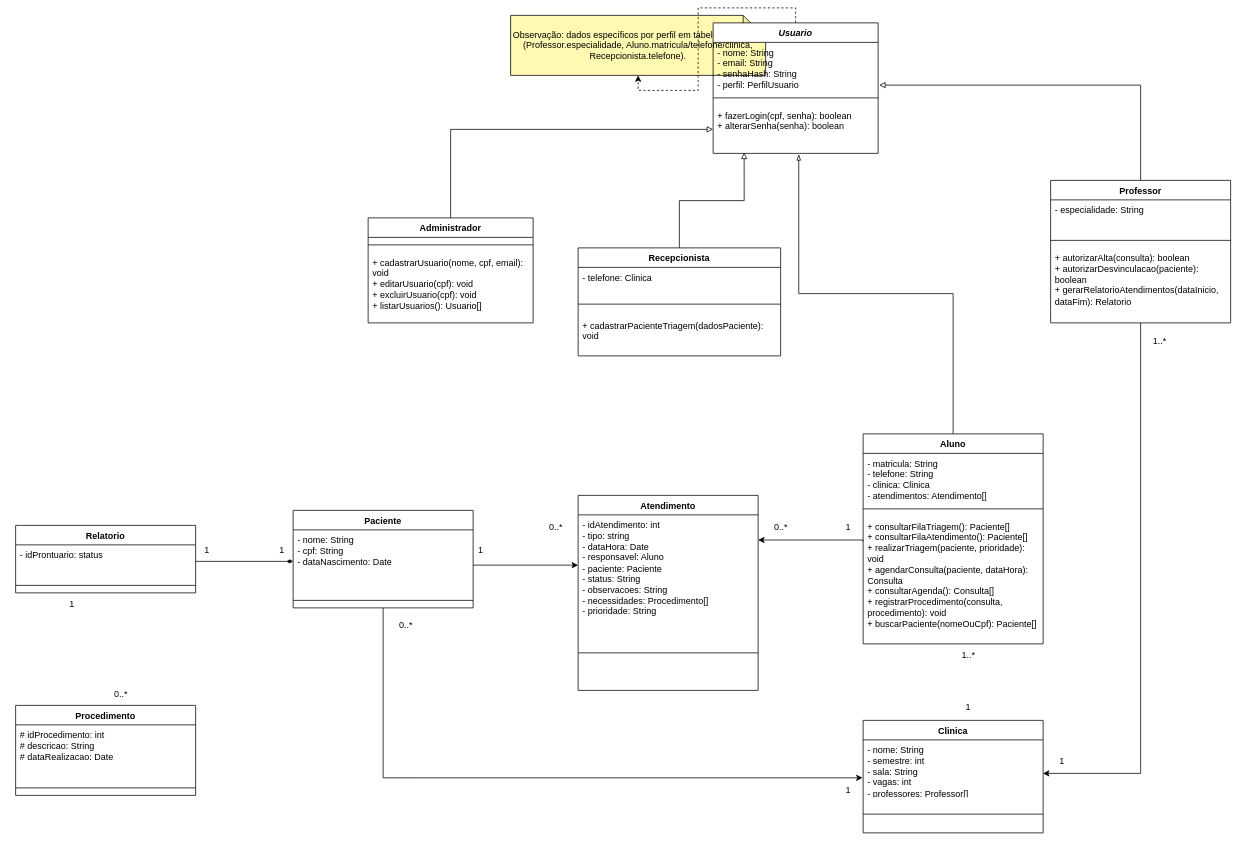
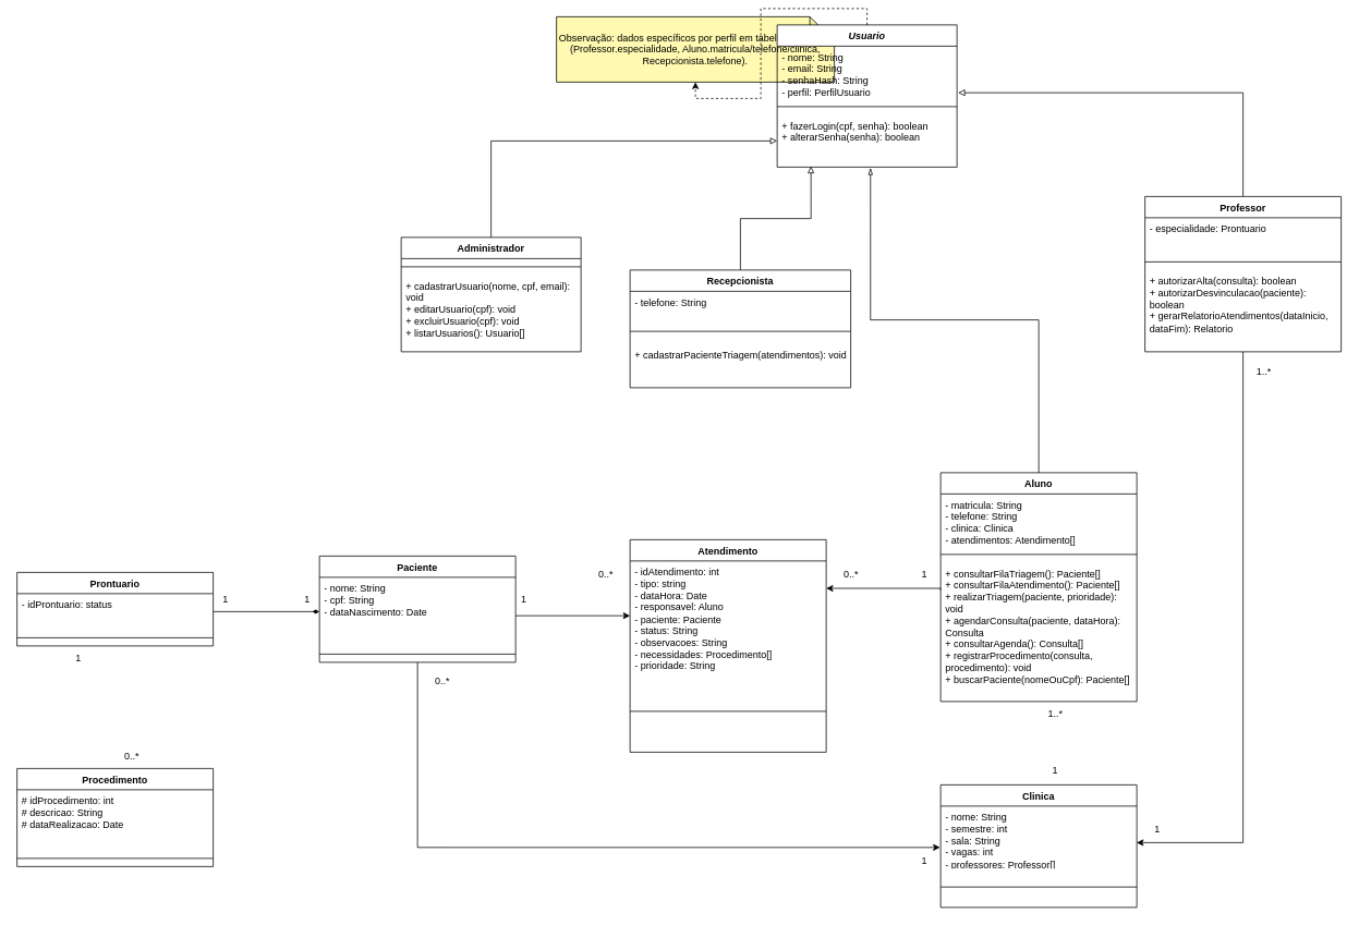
  <mxCell id="0" />
  <mxCell id="1" parent="0" />
  <mxCell id="2" value="Observação: dados específicos por perfil em tabelas auxiliares (Professor.especialidade, Aluno.matricula/telefone/clinica, Recepcionista.telefone)." style="shape=note;whiteSpace=wrap;html=1;backgroundOutline=1;darkOpacity=0.05;fillColor=#FFF9B1;strokeColor=#000000;" vertex="1" parent="1"><mxGeometry x="680" y="20" width="340" height="80" as="geometry" /></mxCell>
  <mxCell id="3" style="edgeStyle=orthogonalEdgeStyle;rounded=0;orthogonalLoop=1;jettySize=auto;html=1;dashed=1;" edge="1" parent="1" source="4" target="2"><mxGeometry relative="1" as="geometry" /></mxCell>
  <mxCell id="4" value="&lt;i&gt;Usuario&lt;/i&gt;" style="swimlane;fontStyle=1;align=center;verticalAlign=top;childLayout=stackLayout;horizontal=1;startSize=26;horizontalStack=0;resizeParent=1;resizeParentMax=0;resizeLast=0;collapsible=1;marginBottom=0;whiteSpace=wrap;html=1;" vertex="1" parent="1"><mxGeometry x="950" y="30" width="220" height="174" as="geometry" /></mxCell>
  <mxCell id="5" value="&lt;div&gt;- nome: String&lt;/div&gt;&lt;div&gt;- email: String&lt;/div&gt;&lt;div&gt;- senhaHash: String&lt;/div&gt;&lt;div&gt;- perfil: PerfilUsuario&lt;/div&gt;" style="text;strokeColor=none;fillColor=none;align=left;verticalAlign=top;spacingLeft=4;spacingRight=4;overflow=hidden;rotatable=0;points=[[0,0.5],[1,0.5]];portConstraint=eastwest;whiteSpace=wrap;html=1;" vertex="1" parent="4"><mxGeometry y="26" width="220" height="64" as="geometry" /></mxCell>
  <mxCell id="6" value="" style="line;strokeWidth=1;fillColor=none;align=left;verticalAlign=middle;spacingTop=-1;spacingLeft=3;spacingRight=3;rotatable=0;labelPosition=right;points=[];portConstraint=eastwest;strokeColor=inherit;" vertex="1" parent="4"><mxGeometry y="90" width="220" height="20" as="geometry" /></mxCell>
  <mxCell id="7" value="&lt;div&gt;+ fazerLogin(cpf, senha): boolean&lt;/div&gt;&lt;div&gt;+ alterarSenha(senha): boolean&lt;/div&gt;" style="text;strokeColor=none;fillColor=none;align=left;verticalAlign=top;spacingLeft=4;spacingRight=4;overflow=hidden;rotatable=0;points=[[0,0.5],[1,0.5]];portConstraint=eastwest;whiteSpace=wrap;html=1;" vertex="1" parent="4"><mxGeometry y="110" width="220" height="64" as="geometry" /></mxCell>
  <mxCell id="8" style="edgeStyle=orthogonalEdgeStyle;rounded=0;orthogonalLoop=1;jettySize=auto;html=1;endArrow=block;endFill=0;" edge="1" parent="1" source="9" target="7"><mxGeometry relative="1" as="geometry" /></mxCell>
  <mxCell id="9" value="Administrador" style="swimlane;fontStyle=1;align=center;verticalAlign=top;childLayout=stackLayout;horizontal=1;startSize=26;horizontalStack=0;resizeParent=1;resizeParentMax=0;resizeLast=0;collapsible=1;marginBottom=0;whiteSpace=wrap;html=1;" vertex="1" parent="1"><mxGeometry x="490" y="290" width="220" height="140" as="geometry" /></mxCell>
  <mxCell id="10" value="" style="line;strokeWidth=1;fillColor=none;align=left;verticalAlign=middle;spacingTop=-1;spacingLeft=3;spacingRight=3;rotatable=0;labelPosition=right;points=[];portConstraint=eastwest;strokeColor=inherit;" vertex="1" parent="9"><mxGeometry y="26" width="220" height="20" as="geometry" /></mxCell>
  <mxCell id="11" value="+ cadastrarUsuario(nome, cpf, email): void&lt;br&gt;+ editarUsuario(cpf): void&lt;br&gt;+ excluirUsuario(cpf): void&lt;div&gt;+ listarUsuarios(): Usuario[]&lt;/div&gt;" style="text;strokeColor=none;fillColor=none;align=left;verticalAlign=top;spacingLeft=4;spacingRight=4;overflow=hidden;rotatable=0;points=[[0,0.5],[1,0.5]];portConstraint=eastwest;whiteSpace=wrap;html=1;" vertex="1" parent="9"><mxGeometry y="46" width="220" height="94" as="geometry" /></mxCell>
  <mxCell id="12" value="Recepcionista" style="swimlane;fontStyle=1;align=center;verticalAlign=top;childLayout=stackLayout;horizontal=1;startSize=26;horizontalStack=0;resizeParent=1;resizeParentMax=0;resizeLast=0;collapsible=1;marginBottom=0;whiteSpace=wrap;html=1;" vertex="1" parent="1"><mxGeometry x="770" y="330" width="270" height="144" as="geometry" /></mxCell>
- <mxCell id="13" value="&lt;div&gt;- telefone: Clinica&lt;/div&gt;" style="text;strokeColor=none;fillColor=none;align=left;verticalAlign=top;spacingLeft=4;spacingRight=4;overflow=hidden;rotatable=0;points=[[0,0.5],[1,0.5]];portConstraint=eastwest;whiteSpace=wrap;html=1;" vertex="1" parent="12"><mxGeometry y="26" width="270" height="34" as="geometry" /></mxCell>
+ <mxCell id="13" value="&lt;div&gt;- telefone: String&lt;/div&gt;" style="text;strokeColor=none;fillColor=none;align=left;verticalAlign=top;spacingLeft=4;spacingRight=4;overflow=hidden;rotatable=0;points=[[0,0.5],[1,0.5]];portConstraint=eastwest;whiteSpace=wrap;html=1;" vertex="1" parent="12"><mxGeometry y="26" width="270" height="34" as="geometry" /></mxCell>
  <mxCell id="14" value="" style="line;strokeWidth=1;fillColor=none;align=left;verticalAlign=middle;spacingTop=-1;spacingLeft=3;spacingRight=3;rotatable=0;labelPosition=right;points=[];portConstraint=eastwest;strokeColor=inherit;" vertex="1" parent="12"><mxGeometry y="60" width="270" height="30" as="geometry" /></mxCell>
- <mxCell id="15" value="+ cadastrarPacienteTriagem(dadosPaciente): void" style="text;strokeColor=none;fillColor=none;align=left;verticalAlign=top;spacingLeft=4;spacingRight=4;overflow=hidden;rotatable=0;points=[[0,0.5],[1,0.5]];portConstraint=eastwest;whiteSpace=wrap;html=1;" vertex="1" parent="12"><mxGeometry y="90" width="270" height="54" as="geometry" /></mxCell>
+ <mxCell id="15" value="+ cadastrarPacienteTriagem(atendimentos): void" style="text;strokeColor=none;fillColor=none;align=left;verticalAlign=top;spacingLeft=4;spacingRight=4;overflow=hidden;rotatable=0;points=[[0,0.5],[1,0.5]];portConstraint=eastwest;whiteSpace=wrap;html=1;" vertex="1" parent="12"><mxGeometry y="90" width="270" height="54" as="geometry" /></mxCell>
  <mxCell id="16" style="edgeStyle=orthogonalEdgeStyle;rounded=0;orthogonalLoop=1;jettySize=auto;html=1;entryX=0.999;entryY=0.604;entryDx=0;entryDy=0;entryPerimeter=0;" edge="1" parent="1" source="17" target="39"><mxGeometry relative="1" as="geometry"><mxPoint x="1400" y="1030" as="targetPoint" /><Array as="points"><mxPoint x="1520" y="1031" /></Array></mxGeometry></mxCell>
  <mxCell id="17" value="Professor" style="swimlane;fontStyle=1;align=center;verticalAlign=top;childLayout=stackLayout;horizontal=1;startSize=26;horizontalStack=0;resizeParent=1;resizeParentMax=0;resizeLast=0;collapsible=1;marginBottom=0;whiteSpace=wrap;html=1;" vertex="1" parent="1"><mxGeometry x="1400" y="240" width="240" height="190" as="geometry" /></mxCell>
- <mxCell id="18" value="&lt;div&gt;- especialidade: String&lt;/div&gt;" style="text;strokeColor=none;fillColor=none;align=left;verticalAlign=top;spacingLeft=4;spacingRight=4;overflow=hidden;rotatable=0;points=[[0,0.5],[1,0.5]];portConstraint=eastwest;whiteSpace=wrap;html=1;" vertex="1" parent="17"><mxGeometry y="26" width="240" height="44" as="geometry" /></mxCell>
+ <mxCell id="18" value="&lt;div&gt;- especialidade: Prontuario&lt;/div&gt;" style="text;strokeColor=none;fillColor=none;align=left;verticalAlign=top;spacingLeft=4;spacingRight=4;overflow=hidden;rotatable=0;points=[[0,0.5],[1,0.5]];portConstraint=eastwest;whiteSpace=wrap;html=1;" vertex="1" parent="17"><mxGeometry y="26" width="240" height="44" as="geometry" /></mxCell>
  <mxCell id="19" value="" style="line;strokeWidth=1;fillColor=none;align=left;verticalAlign=middle;spacingTop=-1;spacingLeft=3;spacingRight=3;rotatable=0;labelPosition=right;points=[];portConstraint=eastwest;strokeColor=inherit;" vertex="1" parent="17"><mxGeometry y="70" width="240" height="20" as="geometry" /></mxCell>
  <mxCell id="20" value="+ autorizarAlta(consulta): boolean&lt;br&gt;+ autorizarDesvinculacao(paciente): boolean&lt;div&gt;+ gerarRelatorioAtendimentos(dataInicio, dataFim): Relatorio&lt;/div&gt;" style="text;strokeColor=none;fillColor=none;align=left;verticalAlign=top;spacingLeft=4;spacingRight=4;overflow=hidden;rotatable=0;points=[[0,0.5],[1,0.5]];portConstraint=eastwest;whiteSpace=wrap;html=1;" vertex="1" parent="17"><mxGeometry y="90" width="240" height="100" as="geometry" /></mxCell>
  <mxCell id="21" value="Aluno" style="swimlane;fontStyle=1;align=center;verticalAlign=top;childLayout=stackLayout;horizontal=1;startSize=26;horizontalStack=0;resizeParent=1;resizeParentMax=0;resizeLast=0;collapsible=1;marginBottom=0;whiteSpace=wrap;html=1;" vertex="1" parent="1"><mxGeometry x="1150" y="578" width="240" height="280" as="geometry" /></mxCell>
  <mxCell id="22" value="&lt;div&gt;- matricula: String&lt;/div&gt;&lt;div&gt;- telefone: String&lt;/div&gt;&lt;div&gt;- clinica: Clinica&lt;/div&gt;&lt;div&gt;- atendimentos: Atendimento[]&lt;/div&gt;" style="text;strokeColor=none;fillColor=none;align=left;verticalAlign=top;spacingLeft=4;spacingRight=4;overflow=hidden;rotatable=0;points=[[0,0.5],[1,0.5]];portConstraint=eastwest;whiteSpace=wrap;html=1;" vertex="1" parent="21"><mxGeometry y="26" width="240" height="64" as="geometry" /></mxCell>
  <mxCell id="23" value="" style="line;strokeWidth=1;fillColor=none;align=left;verticalAlign=middle;spacingTop=-1;spacingLeft=3;spacingRight=3;rotatable=0;labelPosition=right;points=[];portConstraint=eastwest;strokeColor=inherit;" vertex="1" parent="21"><mxGeometry y="90" width="240" height="20" as="geometry" /></mxCell>
  <mxCell id="24" value="+ consultarFilaTriagem(): Paciente[]&lt;br&gt;+ consultarFilaAtendimento(): Paciente[]&lt;br&gt;+ realizarTriagem(paciente, prioridade): void&lt;div&gt;+ agendarConsulta(paciente, dataHora): Consulta&lt;br&gt;+ consultarAgenda(): Consulta[]&lt;br&gt;+ registrarProcedimento(consulta, procedimento): void&lt;br&gt;+ buscarPaciente(nomeOuCpf): Paciente[]&lt;br&gt;&lt;br&gt;&lt;/div&gt;" style="text;strokeColor=none;fillColor=none;align=left;verticalAlign=top;spacingLeft=4;spacingRight=4;overflow=hidden;rotatable=0;points=[[0,0.5],[1,0.5]];portConstraint=eastwest;whiteSpace=wrap;html=1;" vertex="1" parent="21"><mxGeometry y="110" width="240" height="170" as="geometry" /></mxCell>
  <mxCell id="25" style="edgeStyle=orthogonalEdgeStyle;rounded=0;orthogonalLoop=1;jettySize=auto;html=1;entryX=0;entryY=0.5;entryDx=0;entryDy=0;" edge="1" parent="1" source="26" target="30"><mxGeometry relative="1" as="geometry"><Array as="points"><mxPoint x="620" y="753" /><mxPoint x="620" y="753" /></Array></mxGeometry></mxCell>
  <mxCell id="26" value="Paciente" style="swimlane;fontStyle=1;align=center;verticalAlign=top;childLayout=stackLayout;horizontal=1;startSize=26;horizontalStack=0;resizeParent=1;resizeParentMax=0;resizeLast=0;collapsible=1;marginBottom=0;whiteSpace=wrap;html=1;" vertex="1" parent="1"><mxGeometry x="390" y="680" width="240" height="130" as="geometry" /></mxCell>
  <mxCell id="27" value="- nome: String&lt;div&gt;- cpf: String&lt;br&gt;- dataNascimento: Date&lt;/div&gt;" style="text;strokeColor=none;fillColor=none;align=left;verticalAlign=top;spacingLeft=4;spacingRight=4;overflow=hidden;rotatable=0;points=[[0,0.5],[1,0.5]];portConstraint=eastwest;whiteSpace=wrap;html=1;" vertex="1" parent="26"><mxGeometry y="26" width="240" height="84" as="geometry" /></mxCell>
  <mxCell id="28" value="" style="line;strokeWidth=1;fillColor=none;align=left;verticalAlign=middle;spacingTop=-1;spacingLeft=3;spacingRight=3;rotatable=0;labelPosition=right;points=[];portConstraint=eastwest;strokeColor=inherit;" vertex="1" parent="26"><mxGeometry y="110" width="240" height="20" as="geometry" /></mxCell>
  <mxCell id="29" value="Atendimento" style="swimlane;fontStyle=1;align=center;verticalAlign=top;childLayout=stackLayout;horizontal=1;startSize=26;horizontalStack=0;resizeParent=1;resizeParentMax=0;resizeLast=0;collapsible=1;marginBottom=0;whiteSpace=wrap;html=1;" vertex="1" parent="1"><mxGeometry x="770" y="660" width="240" height="260" as="geometry" /></mxCell>
  <mxCell id="30" value="- idAtendimento: int&lt;div&gt;- tipo: string&lt;/div&gt;&lt;div&gt;- dataHora: Date&lt;/div&gt;&lt;div&gt;- responsavel: Aluno&lt;/div&gt;&lt;div&gt;- paciente: Paciente&lt;/div&gt;&lt;div&gt;- status: String&lt;br&gt;- observacoes: String&lt;/div&gt;&lt;div&gt;- necessidades: Procedimento[]&lt;/div&gt;&lt;div&gt;- prioridade: String&lt;/div&gt;" style="text;strokeColor=none;fillColor=none;align=left;verticalAlign=top;spacingLeft=4;spacingRight=4;overflow=hidden;rotatable=0;points=[[0,0.5],[1,0.5]];portConstraint=eastwest;whiteSpace=wrap;html=1;" vertex="1" parent="29"><mxGeometry y="26" width="240" height="134" as="geometry" /></mxCell>
  <mxCell id="31" value="" style="line;strokeWidth=1;fillColor=none;align=left;verticalAlign=middle;spacingTop=-1;spacingLeft=3;spacingRight=3;rotatable=0;labelPosition=right;points=[];portConstraint=eastwest;strokeColor=inherit;" vertex="1" parent="29"><mxGeometry y="160" width="240" height="100" as="geometry" /></mxCell>
  <mxCell id="32" value="Procedimento" style="swimlane;fontStyle=1;align=center;verticalAlign=top;childLayout=stackLayout;horizontal=1;startSize=26;horizontalStack=0;resizeParent=1;resizeParentMax=0;resizeLast=0;collapsible=1;marginBottom=0;whiteSpace=wrap;html=1;" vertex="1" parent="1"><mxGeometry x="20" y="940" width="240" height="120" as="geometry" /></mxCell>
  <mxCell id="33" value="# idProcedimento: int&lt;br&gt;# descricao: String&lt;br&gt;# dataRealizacao: Date" style="text;strokeColor=none;fillColor=none;align=left;verticalAlign=top;spacingLeft=4;spacingRight=4;overflow=hidden;rotatable=0;points=[[0,0.5],[1,0.5]];portConstraint=eastwest;whiteSpace=wrap;html=1;" vertex="1" parent="32"><mxGeometry y="26" width="240" height="74" as="geometry" /></mxCell>
  <mxCell id="34" value="" style="line;strokeWidth=1;fillColor=none;align=left;verticalAlign=middle;spacingTop=-1;spacingLeft=3;spacingRight=3;rotatable=0;labelPosition=right;points=[];portConstraint=eastwest;strokeColor=inherit;" vertex="1" parent="32"><mxGeometry y="100" width="240" height="20" as="geometry" /></mxCell>
- <mxCell id="35" value="Relatorio" style="swimlane;fontStyle=1;align=center;verticalAlign=top;childLayout=stackLayout;horizontal=1;startSize=26;horizontalStack=0;resizeParent=1;resizeParentMax=0;resizeLast=0;collapsible=1;marginBottom=0;whiteSpace=wrap;html=1;" vertex="1" parent="1"><mxGeometry x="20" y="700" width="240" height="90" as="geometry" /></mxCell>
+ <mxCell id="35" value="Prontuario" style="swimlane;fontStyle=1;align=center;verticalAlign=top;childLayout=stackLayout;horizontal=1;startSize=26;horizontalStack=0;resizeParent=1;resizeParentMax=0;resizeLast=0;collapsible=1;marginBottom=0;whiteSpace=wrap;html=1;" vertex="1" parent="1"><mxGeometry x="20" y="700" width="240" height="90" as="geometry" /></mxCell>
  <mxCell id="36" value="- idProntuario: status" style="text;strokeColor=none;fillColor=none;align=left;verticalAlign=top;spacingLeft=4;spacingRight=4;overflow=hidden;rotatable=0;points=[[0,0.5],[1,0.5]];portConstraint=eastwest;whiteSpace=wrap;html=1;" vertex="1" parent="35"><mxGeometry y="26" width="240" height="44" as="geometry" /></mxCell>
  <mxCell id="37" value="" style="line;strokeWidth=1;fillColor=none;align=left;verticalAlign=middle;spacingTop=-1;spacingLeft=3;spacingRight=3;rotatable=0;labelPosition=right;points=[];portConstraint=eastwest;strokeColor=inherit;" vertex="1" parent="35"><mxGeometry y="70" width="240" height="20" as="geometry" /></mxCell>
  <mxCell id="38" value="Clinica" style="swimlane;fontStyle=1;align=center;verticalAlign=top;childLayout=stackLayout;horizontal=1;startSize=26;horizontalStack=0;resizeParent=1;resizeParentMax=0;resizeLast=0;collapsible=1;marginBottom=0;whiteSpace=wrap;html=1;" vertex="1" parent="1"><mxGeometry x="1150" y="960" width="240" height="150" as="geometry" /></mxCell>
  <mxCell id="39" value="- nome: String&lt;div&gt;- semestre: int&lt;/div&gt;&lt;div&gt;- sala: String&lt;/div&gt;&lt;div&gt;- vagas: int&lt;/div&gt;&lt;div&gt;- professores: Professor[]&lt;/div&gt;&lt;div&gt;- alunos: Aluno[]&lt;/div&gt;" style="text;strokeColor=none;fillColor=none;align=left;verticalAlign=top;spacingLeft=4;spacingRight=4;overflow=hidden;rotatable=0;points=[[0,0.5],[1,0.5]];portConstraint=eastwest;whiteSpace=wrap;html=1;" vertex="1" parent="38"><mxGeometry y="26" width="240" height="74" as="geometry" /></mxCell>
  <mxCell id="40" value="" style="line;strokeWidth=1;fillColor=none;align=left;verticalAlign=middle;spacingTop=-1;spacingLeft=3;spacingRight=3;rotatable=0;labelPosition=right;points=[];portConstraint=eastwest;strokeColor=inherit;" vertex="1" parent="38"><mxGeometry y="100" width="240" height="50" as="geometry" /></mxCell>
  <mxCell id="41" style="edgeStyle=orthogonalEdgeStyle;rounded=0;orthogonalLoop=1;jettySize=auto;html=1;entryX=0.188;entryY=0.984;entryDx=0;entryDy=0;entryPerimeter=0;endArrow=block;endFill=0;" edge="1" parent="1" source="12" target="7"><mxGeometry relative="1" as="geometry" /></mxCell>
  <mxCell id="42" style="edgeStyle=orthogonalEdgeStyle;rounded=0;orthogonalLoop=1;jettySize=auto;html=1;entryX=1.006;entryY=0.891;entryDx=0;entryDy=0;entryPerimeter=0;endArrow=block;endFill=0;" edge="1" parent="1" source="17" target="5"><mxGeometry relative="1" as="geometry" /></mxCell>
  <mxCell id="43" style="edgeStyle=orthogonalEdgeStyle;rounded=0;orthogonalLoop=1;jettySize=auto;html=1;entryX=0.519;entryY=1.016;entryDx=0;entryDy=0;entryPerimeter=0;endArrow=blockThin;endFill=0;" edge="1" parent="1" source="21" target="7"><mxGeometry relative="1" as="geometry" /></mxCell>
  <mxCell id="44" style="edgeStyle=orthogonalEdgeStyle;rounded=0;orthogonalLoop=1;jettySize=auto;html=1;endArrow=diamondThin;endFill=1;" edge="1" parent="1" source="36" target="27"><mxGeometry relative="1" as="geometry" /></mxCell>
  <mxCell id="45" value="1" style="text;html=1;align=center;verticalAlign=middle;resizable=0;points=[];autosize=1;strokeColor=none;fillColor=none;" vertex="1" parent="1"><mxGeometry x="260" y="718" width="30" height="30" as="geometry" /></mxCell>
  <mxCell id="46" value="1" style="text;html=1;align=center;verticalAlign=middle;resizable=0;points=[];autosize=1;strokeColor=none;fillColor=none;" vertex="1" parent="1"><mxGeometry x="360" y="718" width="30" height="30" as="geometry" /></mxCell>
  <mxCell id="47" value="0..*" style="text;html=1;align=center;verticalAlign=middle;resizable=0;points=[];autosize=1;strokeColor=none;fillColor=none;" vertex="1" parent="1"><mxGeometry x="140" y="910" width="40" height="30" as="geometry" /></mxCell>
  <mxCell id="48" value="1" style="text;html=1;align=center;verticalAlign=middle;resizable=0;points=[];autosize=1;strokeColor=none;fillColor=none;" vertex="1" parent="1"><mxGeometry x="80" y="790" width="30" height="30" as="geometry" /></mxCell>
  <mxCell id="49" value="1" style="text;html=1;align=center;verticalAlign=middle;resizable=0;points=[];autosize=1;strokeColor=none;fillColor=none;" vertex="1" parent="1"><mxGeometry x="1400" y="1000" width="30" height="30" as="geometry" /></mxCell>
  <mxCell id="50" value="1..*" style="text;html=1;align=center;verticalAlign=middle;resizable=0;points=[];autosize=1;strokeColor=none;fillColor=none;" vertex="1" parent="1"><mxGeometry x="1270" y="858" width="40" height="30" as="geometry" /></mxCell>
  <mxCell id="51" value="1" style="text;html=1;align=center;verticalAlign=middle;resizable=0;points=[];autosize=1;strokeColor=none;fillColor=none;" vertex="1" parent="1"><mxGeometry x="1275" y="928" width="30" height="30" as="geometry" /></mxCell>
  <mxCell id="52" style="edgeStyle=orthogonalEdgeStyle;rounded=0;orthogonalLoop=1;jettySize=auto;html=1;entryX=0.988;entryY=0.419;entryDx=0;entryDy=0;entryPerimeter=0;exitX=-0.001;exitY=0.197;exitDx=0;exitDy=0;exitPerimeter=0;" edge="1" parent="1" source="24"><mxGeometry relative="1" as="geometry"><mxPoint x="1152.88" y="720.5" as="sourcePoint" /><mxPoint x="1010" y="719.506" as="targetPoint" /><Array as="points"><mxPoint x="1150" y="720" /></Array></mxGeometry></mxCell>
  <mxCell id="53" value="1" style="text;html=1;align=center;verticalAlign=middle;resizable=0;points=[];autosize=1;strokeColor=none;fillColor=none;" vertex="1" parent="1"><mxGeometry x="1115" y="688" width="30" height="30" as="geometry" /></mxCell>
  <mxCell id="54" value="0..*" style="text;html=1;align=center;verticalAlign=middle;resizable=0;points=[];autosize=1;strokeColor=none;fillColor=none;" vertex="1" parent="1"><mxGeometry x="1020" y="688" width="40" height="30" as="geometry" /></mxCell>
  <mxCell id="55" value="1" style="text;html=1;align=center;verticalAlign=middle;resizable=0;points=[];autosize=1;strokeColor=none;fillColor=none;" vertex="1" parent="1"><mxGeometry x="625" y="718" width="30" height="30" as="geometry" /></mxCell>
  <mxCell id="56" value="0..*" style="text;html=1;align=center;verticalAlign=middle;resizable=0;points=[];autosize=1;strokeColor=none;fillColor=none;" vertex="1" parent="1"><mxGeometry x="720" y="688" width="40" height="30" as="geometry" /></mxCell>
  <mxCell id="57" style="edgeStyle=orthogonalEdgeStyle;rounded=0;orthogonalLoop=1;jettySize=auto;html=1;entryX=-0.003;entryY=0.684;entryDx=0;entryDy=0;entryPerimeter=0;" edge="1" parent="1" source="26" target="39"><mxGeometry relative="1" as="geometry" /></mxCell>
  <mxCell id="58" value="1" style="text;html=1;align=center;verticalAlign=middle;resizable=0;points=[];autosize=1;strokeColor=none;fillColor=none;" vertex="1" parent="1"><mxGeometry x="1115" y="1038" width="30" height="30" as="geometry" /></mxCell>
  <mxCell id="59" value="0..*" style="text;html=1;align=center;verticalAlign=middle;resizable=0;points=[];autosize=1;strokeColor=none;fillColor=none;" vertex="1" parent="1"><mxGeometry x="520" y="818" width="40" height="30" as="geometry" /></mxCell>
  <mxCell id="60" value="1..*" style="text;html=1;align=center;verticalAlign=middle;resizable=0;points=[];autosize=1;strokeColor=none;fillColor=none;" vertex="1" parent="1"><mxGeometry x="1525" y="440" width="40" height="30" as="geometry" /></mxCell>
